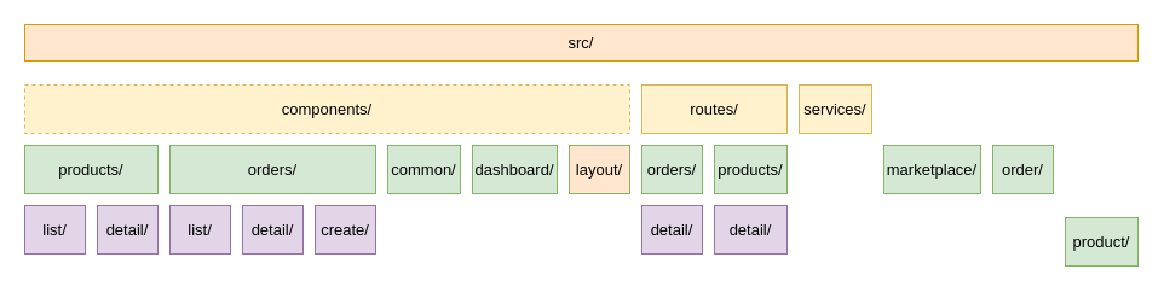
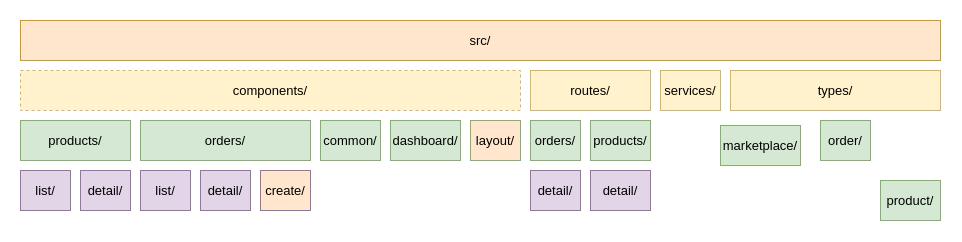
  <mxCell id="0" />
  <mxCell id="1" parent="0" />
- <mxCell id="2" value="src/" style="rounded=0;whiteSpace=wrap;html=1;horizontal=1;fillColor=#ffe6cc;strokeColor=#d79b00;fontSize=13;" vertex="1" parent="1"><mxGeometry x="20" y="20" width="920" height="30" as="geometry" /></mxCell>
+ <mxCell id="2" value="src/" style="rounded=0;whiteSpace=wrap;html=1;horizontal=1;fillColor=#ffe6cc;strokeColor=#d79b00;fontSize=13;" vertex="1" parent="1"><mxGeometry x="20" y="20" width="920" height="40" as="geometry" /></mxCell>
  <mxCell id="3" value="components/" style="rounded=0;whiteSpace=wrap;html=1;horizontal=1;fillColor=#fff2cc;strokeColor=#d6b656;fontSize=13;dashed=1;" vertex="1" parent="1"><mxGeometry x="20" y="70" width="500" height="40" as="geometry" /></mxCell>
  <mxCell id="4" value="common/" style="rounded=0;whiteSpace=wrap;html=1;horizontal=1;fillColor=#d5e8d4;strokeColor=#82b366;fontSize=13;" vertex="1" parent="1"><mxGeometry x="320" y="120" width="60" height="40" as="geometry" /></mxCell>
  <mxCell id="5" value="dashboard/" style="rounded=0;whiteSpace=wrap;html=1;horizontal=1;fillColor=#d5e8d4;strokeColor=#82b366;fontSize=13;" vertex="1" parent="1"><mxGeometry x="390" y="120" width="70" height="40" as="geometry" /></mxCell>
  <mxCell id="6" value="layout/" style="rounded=0;whiteSpace=wrap;html=1;horizontal=1;fillColor=#ffe6cc;strokeColor=#82b366;fontSize=13;" vertex="1" parent="1"><mxGeometry x="470" y="120" width="50" height="40" as="geometry" /></mxCell>
  <mxCell id="7" value="orders/" style="rounded=0;whiteSpace=wrap;html=1;horizontal=1;fillColor=#d5e8d4;strokeColor=#82b366;fontSize=13;" vertex="1" parent="1"><mxGeometry x="140" y="120" width="170" height="40" as="geometry" /></mxCell>
  <mxCell id="8" value="products/" style="rounded=0;whiteSpace=wrap;html=1;horizontal=1;fillColor=#d5e8d4;strokeColor=#82b366;fontSize=13;" vertex="1" parent="1"><mxGeometry x="20" y="120" width="110" height="40" as="geometry" /></mxCell>
- <mxCell id="9" value="create/" style="rounded=0;whiteSpace=wrap;html=1;horizontal=1;fillColor=#e1d5e7;strokeColor=#9673a6;fontSize=13;" vertex="1" parent="1"><mxGeometry x="260" y="170" width="50" height="40" as="geometry" /></mxCell>
+ <mxCell id="9" value="create/" style="rounded=0;whiteSpace=wrap;html=1;horizontal=1;fillColor=#ffe6cc;strokeColor=#9673a6;fontSize=13;" vertex="1" parent="1"><mxGeometry x="260" y="170" width="50" height="40" as="geometry" /></mxCell>
  <mxCell id="10" value="detail/" style="rounded=0;whiteSpace=wrap;html=1;horizontal=1;fillColor=#e1d5e7;strokeColor=#9673a6;fontSize=13;" vertex="1" parent="1"><mxGeometry x="200" y="170" width="50" height="40" as="geometry" /></mxCell>
  <mxCell id="11" value="list/" style="rounded=0;whiteSpace=wrap;html=1;horizontal=1;fillColor=#e1d5e7;strokeColor=#9673a6;fontSize=13;" vertex="1" parent="1"><mxGeometry x="140" y="170" width="50" height="40" as="geometry" /></mxCell>
  <mxCell id="12" value="detail/" style="rounded=0;whiteSpace=wrap;html=1;horizontal=1;fillColor=#e1d5e7;strokeColor=#9673a6;fontSize=13;" vertex="1" parent="1"><mxGeometry x="80" y="170" width="50" height="40" as="geometry" /></mxCell>
  <mxCell id="13" value="list/" style="rounded=0;whiteSpace=wrap;html=1;horizontal=1;fillColor=#e1d5e7;strokeColor=#9673a6;fontSize=13;" vertex="1" parent="1"><mxGeometry x="20" y="170" width="50" height="40" as="geometry" /></mxCell>
  <mxCell id="14" value="routes/" style="rounded=0;whiteSpace=wrap;html=1;horizontal=1;fillColor=#fff2cc;strokeColor=#d6b656;fontSize=13;" vertex="1" parent="1"><mxGeometry x="530" y="70" width="120" height="40" as="geometry" /></mxCell>
  <mxCell id="15" value="orders/" style="rounded=0;whiteSpace=wrap;html=1;horizontal=1;fillColor=#d5e8d4;strokeColor=#82b366;fontSize=13;" vertex="1" parent="1"><mxGeometry x="530" y="120" width="50" height="40" as="geometry" /></mxCell>
  <mxCell id="16" value="products/" style="rounded=0;whiteSpace=wrap;html=1;horizontal=1;fillColor=#d5e8d4;strokeColor=#82b366;fontSize=13;" vertex="1" parent="1"><mxGeometry x="590" y="120" width="60" height="40" as="geometry" /></mxCell>
  <mxCell id="17" value="detail/" style="rounded=0;whiteSpace=wrap;html=1;horizontal=1;fillColor=#e1d5e7;strokeColor=#9673a6;fontSize=13;" vertex="1" parent="1"><mxGeometry x="530" y="170" width="50" height="40" as="geometry" /></mxCell>
  <mxCell id="18" value="services/" style="rounded=0;whiteSpace=wrap;html=1;horizontal=1;fillColor=#fff2cc;strokeColor=#d6b656;fontSize=13;" vertex="1" parent="1"><mxGeometry x="660" y="70" width="60" height="40" as="geometry" /></mxCell>
  <mxCell id="19" value="detail/" style="rounded=0;whiteSpace=wrap;html=1;horizontal=1;fillColor=#e1d5e7;strokeColor=#9673a6;fontSize=13;" vertex="1" parent="1"><mxGeometry x="590" y="170" width="60" height="40" as="geometry" /></mxCell>
- <mxCell id="21" value="marketplace/" style="rounded=0;whiteSpace=wrap;html=1;horizontal=1;fillColor=#d5e8d4;strokeColor=#82b366;fontSize=13;" vertex="1" parent="1"><mxGeometry x="730" y="120" width="80" height="40" as="geometry" /></mxCell>
+ <mxCell id="20" value="types/" style="rounded=0;whiteSpace=wrap;html=1;horizontal=1;fillColor=#fff2cc;strokeColor=#d6b656;fontSize=13;" vertex="1" parent="1"><mxGeometry x="730" y="70" width="210" height="40" as="geometry" /></mxCell>
+ <mxCell id="21" value="marketplace/" style="rounded=0;whiteSpace=wrap;html=1;horizontal=1;fillColor=#d5e8d4;strokeColor=#82b366;fontSize=13;" vertex="1" parent="1"><mxGeometry x="720" y="125" width="80" height="40" as="geometry" /></mxCell>
  <mxCell id="22" value="order/" style="rounded=0;whiteSpace=wrap;html=1;horizontal=1;fillColor=#d5e8d4;strokeColor=#82b366;fontSize=13;" vertex="1" parent="1"><mxGeometry x="820" y="120" width="50" height="40" as="geometry" /></mxCell>
  <mxCell id="23" value="product/" style="rounded=0;whiteSpace=wrap;html=1;horizontal=1;fillColor=#d5e8d4;strokeColor=#82b366;fontSize=13;" vertex="1" parent="1"><mxGeometry x="880" y="180" width="60" height="40" as="geometry" /></mxCell>
